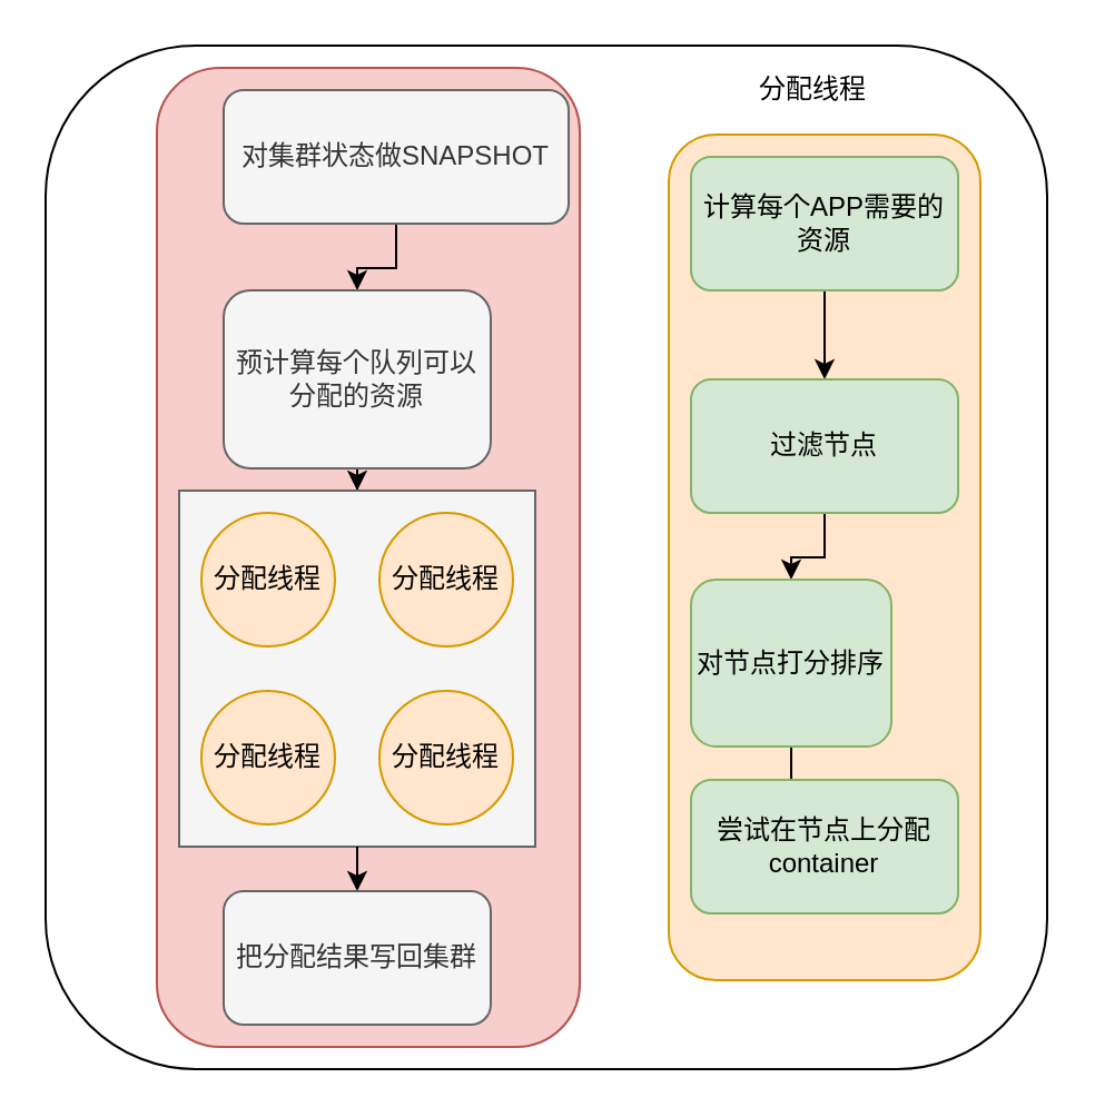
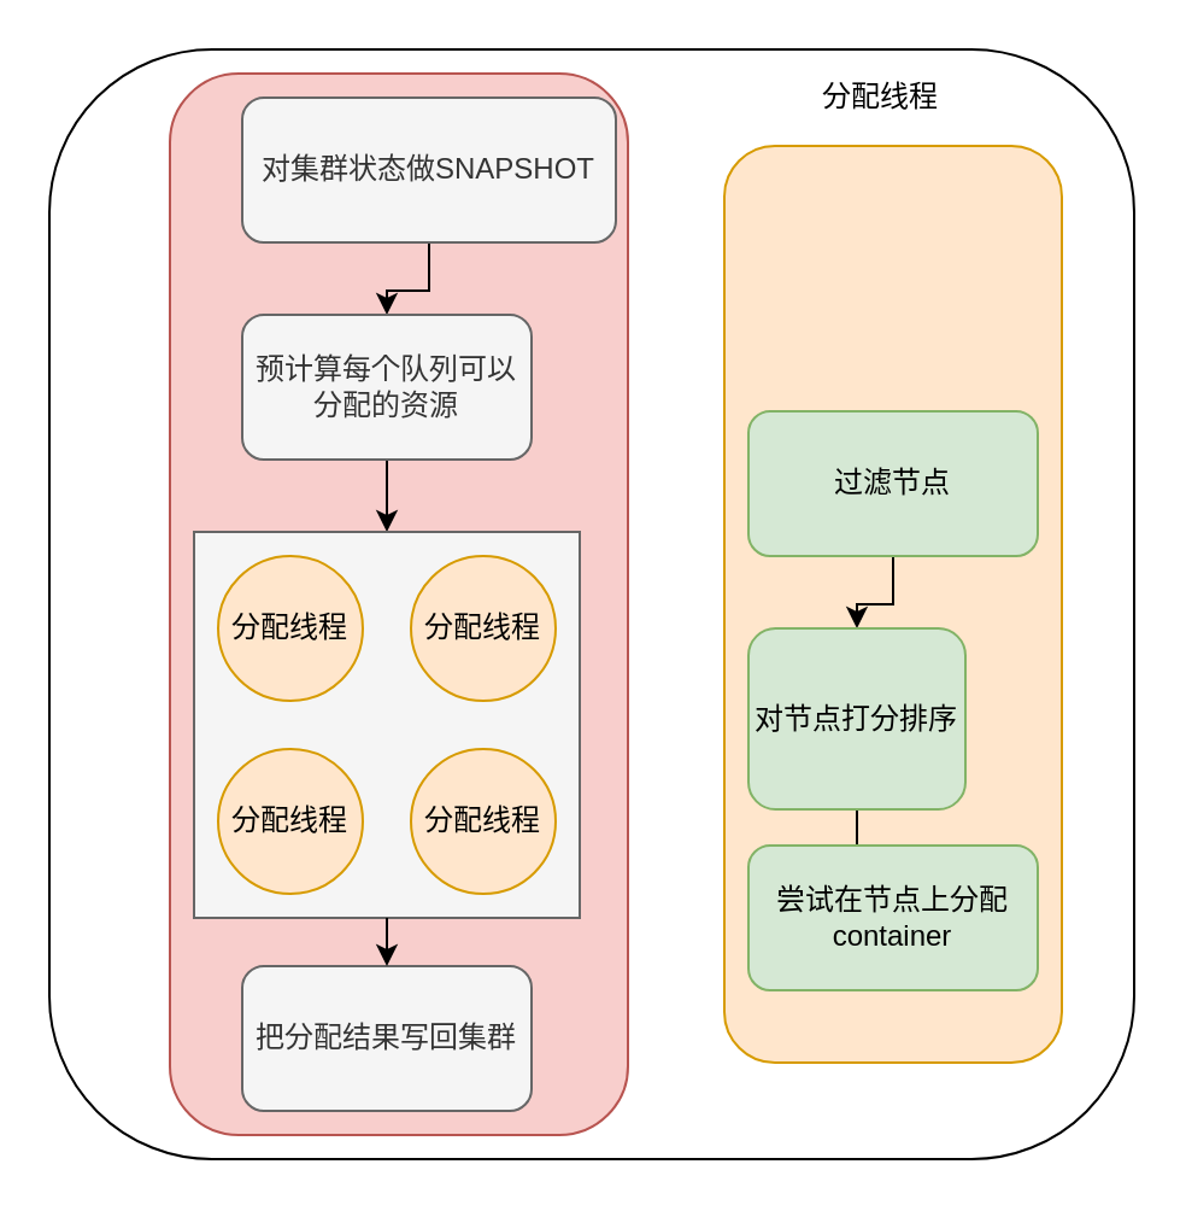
  <mxCell id="0" />
  <mxCell id="1" parent="0" />
  <mxCell id="2" value="" style="rounded=1;whiteSpace=wrap;html=1;" vertex="1" parent="1"><mxGeometry x="20" y="20" width="450" height="460" as="geometry" /></mxCell>
  <mxCell id="3" value="" style="rounded=1;whiteSpace=wrap;html=1;fillColor=#f8cecc;strokeColor=#b85450;" vertex="1" parent="1"><mxGeometry x="70" y="30" width="190" height="440" as="geometry" /></mxCell>
  <mxCell id="4" value="" style="edgeStyle=orthogonalEdgeStyle;rounded=0;orthogonalLoop=1;jettySize=auto;html=1;" edge="1" parent="1" source="5" target="7"><mxGeometry relative="1" as="geometry" /></mxCell>
  <mxCell id="5" value="&lt;span style=&quot;white-space: normal&quot;&gt;对集群状态做SNAPSHOT&lt;/span&gt;" style="rounded=1;whiteSpace=wrap;html=1;fillColor=#f5f5f5;strokeColor=#666666;fontColor=#333333;" vertex="1" parent="1"><mxGeometry x="100" y="40" width="155" height="60" as="geometry" /></mxCell>
  <mxCell id="6" value="" style="edgeStyle=orthogonalEdgeStyle;rounded=0;orthogonalLoop=1;jettySize=auto;html=1;" edge="1" parent="1" source="7" target="8"><mxGeometry relative="1" as="geometry" /></mxCell>
- <mxCell id="7" value="预计算每个队列可以分配的资源" style="rounded=1;whiteSpace=wrap;html=1;fillColor=#f5f5f5;strokeColor=#666666;fontColor=#333333;" vertex="1" parent="1"><mxGeometry x="100" y="130" width="120" height="80" as="geometry" /></mxCell>
+ <mxCell id="7" value="预计算每个队列可以分配的资源" style="rounded=1;whiteSpace=wrap;html=1;fillColor=#f5f5f5;strokeColor=#666666;fontColor=#333333;" vertex="1" parent="1"><mxGeometry x="100" y="130" width="120" height="60" as="geometry" /></mxCell>
  <mxCell id="8" value="" style="whiteSpace=wrap;html=1;aspect=fixed;fillColor=#f5f5f5;strokeColor=#666666;fontColor=#333333;" vertex="1" parent="1"><mxGeometry x="80" y="220" width="160" height="160" as="geometry" /></mxCell>
  <mxCell id="9" value="分配线程" style="ellipse;whiteSpace=wrap;html=1;aspect=fixed;fillColor=#ffe6cc;strokeColor=#d79b00;" vertex="1" parent="1"><mxGeometry x="90" y="230" width="60" height="60" as="geometry" /></mxCell>
  <mxCell id="10" value="分配线程" style="ellipse;whiteSpace=wrap;html=1;aspect=fixed;fillColor=#ffe6cc;strokeColor=#d79b00;" vertex="1" parent="1"><mxGeometry x="170" y="230" width="60" height="60" as="geometry" /></mxCell>
  <mxCell id="11" value="分配线程" style="ellipse;whiteSpace=wrap;html=1;aspect=fixed;fillColor=#ffe6cc;strokeColor=#d79b00;" vertex="1" parent="1"><mxGeometry x="90" y="310" width="60" height="60" as="geometry" /></mxCell>
  <mxCell id="12" value="分配线程" style="ellipse;whiteSpace=wrap;html=1;aspect=fixed;fillColor=#ffe6cc;strokeColor=#d79b00;" vertex="1" parent="1"><mxGeometry x="170" y="310" width="60" height="60" as="geometry" /></mxCell>
  <mxCell id="13" value="把分配结果写回集群" style="rounded=1;whiteSpace=wrap;html=1;fillColor=#f5f5f5;strokeColor=#666666;fontColor=#333333;" vertex="1" parent="1"><mxGeometry x="100" y="400" width="120" height="60" as="geometry" /></mxCell>
  <mxCell id="14" value="" style="rounded=1;whiteSpace=wrap;html=1;fillColor=#ffe6cc;strokeColor=#d79b00;" vertex="1" parent="1"><mxGeometry x="300" y="60" width="140" height="380" as="geometry" /></mxCell>
- <mxCell id="15" value="" style="edgeStyle=orthogonalEdgeStyle;rounded=0;orthogonalLoop=1;jettySize=auto;html=1;" edge="1" parent="1" source="16" target="18"><mxGeometry relative="1" as="geometry" /></mxCell>
- <mxCell id="16" value="计算每个APP需要的资源" style="rounded=1;whiteSpace=wrap;html=1;fillColor=#d5e8d4;strokeColor=#82b366;" vertex="1" parent="1"><mxGeometry x="310" y="70" width="120" height="60" as="geometry" /></mxCell>
  <mxCell id="17" value="" style="edgeStyle=orthogonalEdgeStyle;rounded=0;orthogonalLoop=1;jettySize=auto;html=1;" edge="1" parent="1" source="18" target="20"><mxGeometry relative="1" as="geometry" /></mxCell>
  <mxCell id="18" value="过滤节点" style="rounded=1;whiteSpace=wrap;html=1;fillColor=#d5e8d4;strokeColor=#82b366;" vertex="1" parent="1"><mxGeometry x="310" y="170" width="120" height="60" as="geometry" /></mxCell>
  <mxCell id="19" value="" style="edgeStyle=orthogonalEdgeStyle;rounded=0;orthogonalLoop=1;jettySize=auto;html=1;" edge="1" parent="1" source="20" target="21"><mxGeometry relative="1" as="geometry" /></mxCell>
  <mxCell id="20" value="对节点打分排序" style="rounded=1;whiteSpace=wrap;html=1;fillColor=#d5e8d4;strokeColor=#82b366;" vertex="1" parent="1"><mxGeometry x="310" y="260" width="90" height="75" as="geometry" /></mxCell>
  <mxCell id="21" value="尝试在节点上分配container" style="rounded=1;whiteSpace=wrap;html=1;fillColor=#d5e8d4;strokeColor=#82b366;" vertex="1" parent="1"><mxGeometry x="310" y="350" width="120" height="60" as="geometry" /></mxCell>
  <mxCell id="22" value="分配线程" style="text;html=1;strokeColor=none;fillColor=none;align=center;verticalAlign=middle;whiteSpace=wrap;rounded=0;" vertex="1" parent="1"><mxGeometry x="320" y="30" width="90" height="20" as="geometry" /></mxCell>
  <mxCell id="23" value="" style="endArrow=classic;html=1;exitX=0.5;exitY=1;exitDx=0;exitDy=0;" edge="1" parent="1" source="8" target="13"><mxGeometry width="50" height="50" relative="1" as="geometry"><mxPoint x="160" y="430" as="sourcePoint" /><mxPoint x="210" y="380" as="targetPoint" /></mxGeometry></mxCell>
